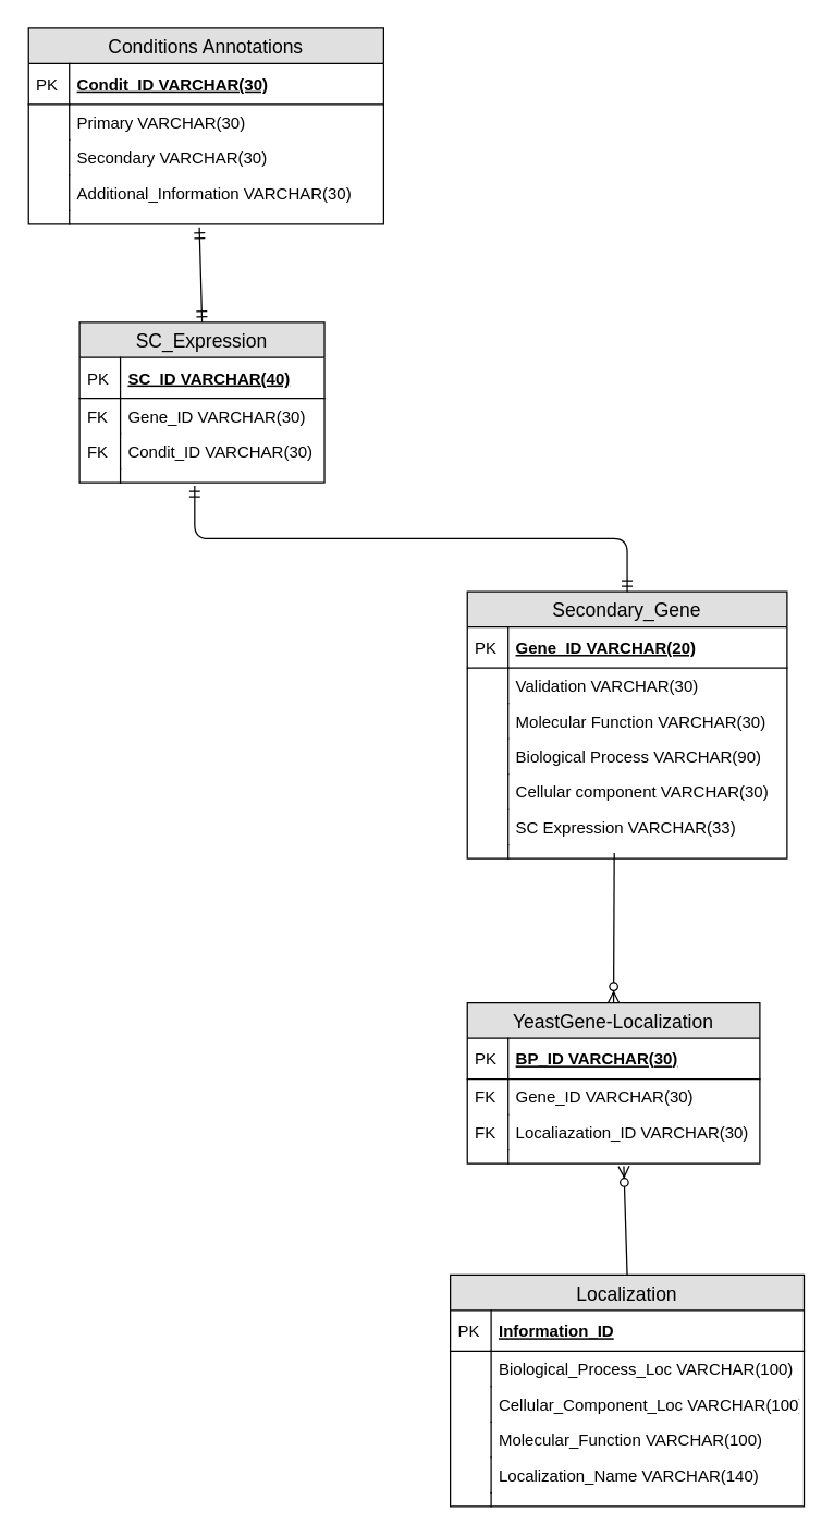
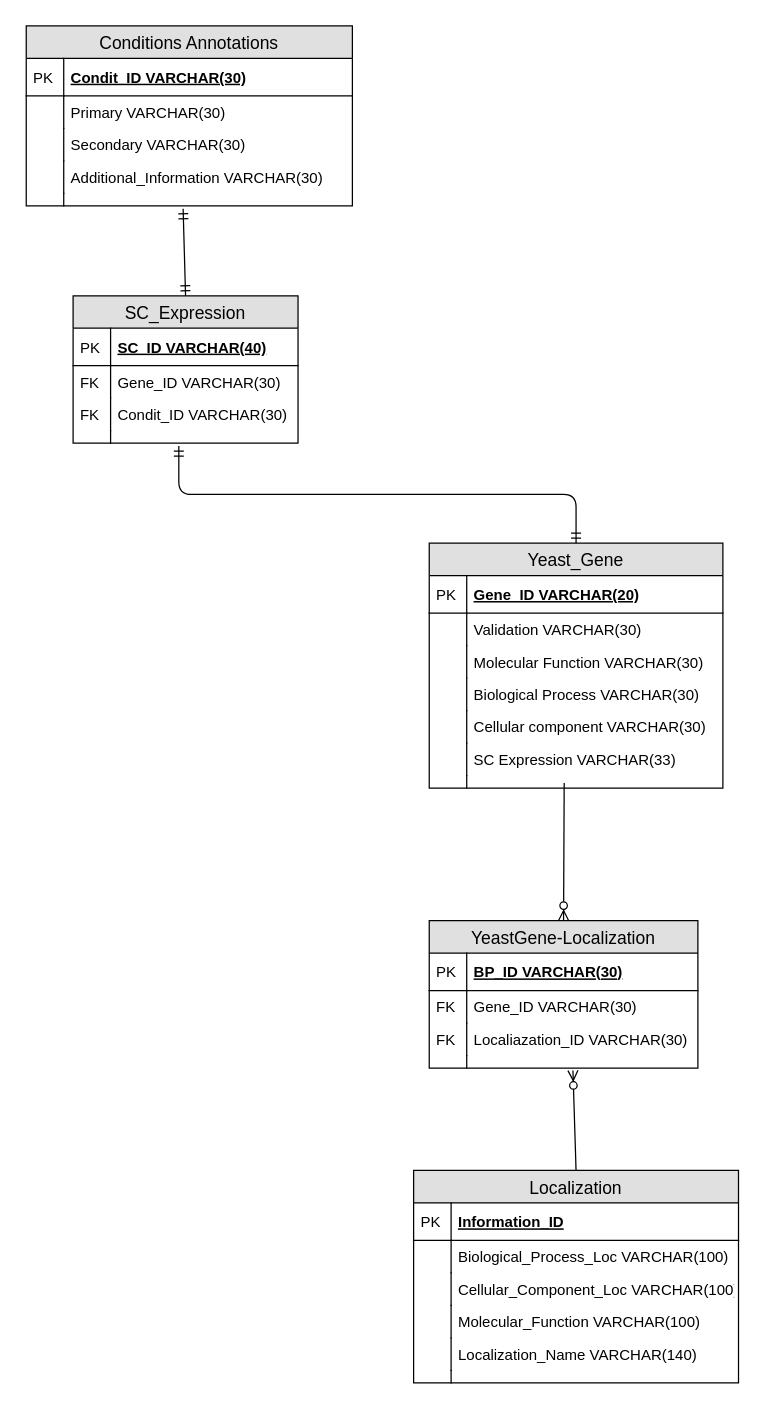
  <mxCell id="0" />
  <mxCell id="1" parent="0" />
  <mxCell id="2" value="Conditions Annotations" style="swimlane;fontStyle=0;childLayout=stackLayout;horizontal=1;startSize=26;fillColor=#e0e0e0;horizontalStack=0;resizeParent=1;resizeParentMax=0;resizeLast=0;collapsible=1;marginBottom=0;swimlaneFillColor=#ffffff;align=center;fontSize=14;" parent="1" vertex="1"><mxGeometry x="20.5" y="20" width="261" height="144" as="geometry" /></mxCell>
  <mxCell id="3" value="Condit_ID VARCHAR(30)" style="shape=partialRectangle;top=0;left=0;right=0;bottom=1;align=left;verticalAlign=middle;fillColor=none;spacingLeft=34;spacingRight=4;overflow=hidden;rotatable=0;points=[[0,0.5],[1,0.5]];portConstraint=eastwest;dropTarget=0;fontStyle=5;fontSize=12;" parent="2" vertex="1"><mxGeometry y="26" width="261" height="30" as="geometry" /></mxCell>
  <mxCell id="4" value="PK" style="shape=partialRectangle;top=0;left=0;bottom=0;fillColor=none;align=left;verticalAlign=middle;spacingLeft=4;spacingRight=4;overflow=hidden;rotatable=0;points=[];portConstraint=eastwest;part=1;fontSize=12;" parent="3" vertex="1" connectable="0"><mxGeometry width="30" height="30" as="geometry" /></mxCell>
  <mxCell id="5" value="Primary VARCHAR(30)" style="shape=partialRectangle;top=0;left=0;right=0;bottom=0;align=left;verticalAlign=top;fillColor=none;spacingLeft=34;spacingRight=4;overflow=hidden;rotatable=0;points=[[0,0.5],[1,0.5]];portConstraint=eastwest;dropTarget=0;fontSize=12;" parent="2" vertex="1"><mxGeometry y="56" width="261" height="26" as="geometry" /></mxCell>
  <mxCell id="6" value="" style="shape=partialRectangle;top=0;left=0;bottom=0;fillColor=none;align=left;verticalAlign=top;spacingLeft=4;spacingRight=4;overflow=hidden;rotatable=0;points=[];portConstraint=eastwest;part=1;fontSize=12;" parent="5" vertex="1" connectable="0"><mxGeometry width="30" height="26" as="geometry" /></mxCell>
  <mxCell id="7" value="Secondary VARCHAR(30)" style="shape=partialRectangle;top=0;left=0;right=0;bottom=0;align=left;verticalAlign=top;fillColor=none;spacingLeft=34;spacingRight=4;overflow=hidden;rotatable=0;points=[[0,0.5],[1,0.5]];portConstraint=eastwest;dropTarget=0;fontSize=12;" parent="2" vertex="1"><mxGeometry y="82" width="261" height="26" as="geometry" /></mxCell>
  <mxCell id="8" value="" style="shape=partialRectangle;top=0;left=0;bottom=0;fillColor=none;align=left;verticalAlign=top;spacingLeft=4;spacingRight=4;overflow=hidden;rotatable=0;points=[];portConstraint=eastwest;part=1;fontSize=12;" parent="7" vertex="1" connectable="0"><mxGeometry width="30" height="26" as="geometry" /></mxCell>
  <mxCell id="9" value="Additional_Information VARCHAR(30)" style="shape=partialRectangle;top=0;left=0;right=0;bottom=0;align=left;verticalAlign=top;fillColor=none;spacingLeft=34;spacingRight=4;overflow=hidden;rotatable=0;points=[[0,0.5],[1,0.5]];portConstraint=eastwest;dropTarget=0;fontSize=12;" parent="2" vertex="1"><mxGeometry y="108" width="261" height="26" as="geometry" /></mxCell>
  <mxCell id="10" value="" style="shape=partialRectangle;top=0;left=0;bottom=0;fillColor=none;align=left;verticalAlign=top;spacingLeft=4;spacingRight=4;overflow=hidden;rotatable=0;points=[];portConstraint=eastwest;part=1;fontSize=12;" parent="9" vertex="1" connectable="0"><mxGeometry width="30" height="26" as="geometry" /></mxCell>
  <mxCell id="11" value="" style="shape=partialRectangle;top=0;left=0;right=0;bottom=0;align=left;verticalAlign=top;fillColor=none;spacingLeft=34;spacingRight=4;overflow=hidden;rotatable=0;points=[[0,0.5],[1,0.5]];portConstraint=eastwest;dropTarget=0;fontSize=12;" parent="2" vertex="1"><mxGeometry y="134" width="261" height="10" as="geometry" /></mxCell>
  <mxCell id="12" value="" style="shape=partialRectangle;top=0;left=0;bottom=0;fillColor=none;align=left;verticalAlign=top;spacingLeft=4;spacingRight=4;overflow=hidden;rotatable=0;points=[];portConstraint=eastwest;part=1;fontSize=12;" parent="11" vertex="1" connectable="0"><mxGeometry width="30" height="10" as="geometry" /></mxCell>
- <mxCell id="13" value="Secondary_Gene" style="swimlane;fontStyle=0;childLayout=stackLayout;horizontal=1;startSize=26;fillColor=#e0e0e0;horizontalStack=0;resizeParent=1;resizeParentMax=0;resizeLast=0;collapsible=1;marginBottom=0;swimlaneFillColor=#ffffff;align=center;fontSize=14;" parent="1" vertex="1"><mxGeometry x="343" y="434" width="235" height="196" as="geometry" /></mxCell>
+ <mxCell id="13" value="Yeast_Gene" style="swimlane;fontStyle=0;childLayout=stackLayout;horizontal=1;startSize=26;fillColor=#e0e0e0;horizontalStack=0;resizeParent=1;resizeParentMax=0;resizeLast=0;collapsible=1;marginBottom=0;swimlaneFillColor=#ffffff;align=center;fontSize=14;" parent="1" vertex="1"><mxGeometry x="343" y="434" width="235" height="196" as="geometry" /></mxCell>
  <mxCell id="14" value="Gene_ID VARCHAR(20)" style="shape=partialRectangle;top=0;left=0;right=0;bottom=1;align=left;verticalAlign=middle;fillColor=none;spacingLeft=34;spacingRight=4;overflow=hidden;rotatable=0;points=[[0,0.5],[1,0.5]];portConstraint=eastwest;dropTarget=0;fontStyle=5;fontSize=12;" parent="13" vertex="1"><mxGeometry y="26" width="235" height="30" as="geometry" /></mxCell>
  <mxCell id="15" value="PK" style="shape=partialRectangle;top=0;left=0;bottom=0;fillColor=none;align=left;verticalAlign=middle;spacingLeft=4;spacingRight=4;overflow=hidden;rotatable=0;points=[];portConstraint=eastwest;part=1;fontSize=12;" parent="14" vertex="1" connectable="0"><mxGeometry width="30" height="30" as="geometry" /></mxCell>
  <mxCell id="16" value="Validation VARCHAR(30)" style="shape=partialRectangle;top=0;left=0;right=0;bottom=0;align=left;verticalAlign=top;fillColor=none;spacingLeft=34;spacingRight=4;overflow=hidden;rotatable=0;points=[[0,0.5],[1,0.5]];portConstraint=eastwest;dropTarget=0;fontSize=12;" parent="13" vertex="1"><mxGeometry y="56" width="235" height="26" as="geometry" /></mxCell>
  <mxCell id="17" value="" style="shape=partialRectangle;top=0;left=0;bottom=0;fillColor=none;align=left;verticalAlign=top;spacingLeft=4;spacingRight=4;overflow=hidden;rotatable=0;points=[];portConstraint=eastwest;part=1;fontSize=12;" parent="16" vertex="1" connectable="0"><mxGeometry width="30" height="26" as="geometry" /></mxCell>
  <mxCell id="18" value="Molecular Function VARCHAR(30)&#10;" style="shape=partialRectangle;top=0;left=0;right=0;bottom=0;align=left;verticalAlign=top;fillColor=none;spacingLeft=34;spacingRight=4;overflow=hidden;rotatable=0;points=[[0,0.5],[1,0.5]];portConstraint=eastwest;dropTarget=0;fontSize=12;" parent="13" vertex="1"><mxGeometry y="82" width="235" height="26" as="geometry" /></mxCell>
  <mxCell id="19" value="" style="shape=partialRectangle;top=0;left=0;bottom=0;fillColor=none;align=left;verticalAlign=top;spacingLeft=4;spacingRight=4;overflow=hidden;rotatable=0;points=[];portConstraint=eastwest;part=1;fontSize=12;" parent="18" vertex="1" connectable="0"><mxGeometry width="30" height="26" as="geometry" /></mxCell>
- <mxCell id="20" value="Biological Process VARCHAR(90)" style="shape=partialRectangle;top=0;left=0;right=0;bottom=0;align=left;verticalAlign=top;fillColor=none;spacingLeft=34;spacingRight=4;overflow=hidden;rotatable=0;points=[[0,0.5],[1,0.5]];portConstraint=eastwest;dropTarget=0;fontSize=12;" parent="13" vertex="1"><mxGeometry y="108" width="235" height="26" as="geometry" /></mxCell>
+ <mxCell id="20" value="Biological Process VARCHAR(30)" style="shape=partialRectangle;top=0;left=0;right=0;bottom=0;align=left;verticalAlign=top;fillColor=none;spacingLeft=34;spacingRight=4;overflow=hidden;rotatable=0;points=[[0,0.5],[1,0.5]];portConstraint=eastwest;dropTarget=0;fontSize=12;" parent="13" vertex="1"><mxGeometry y="108" width="235" height="26" as="geometry" /></mxCell>
  <mxCell id="21" value="" style="shape=partialRectangle;top=0;left=0;bottom=0;fillColor=none;align=left;verticalAlign=top;spacingLeft=4;spacingRight=4;overflow=hidden;rotatable=0;points=[];portConstraint=eastwest;part=1;fontSize=12;" parent="20" vertex="1" connectable="0"><mxGeometry width="30" height="26" as="geometry" /></mxCell>
  <mxCell id="22" value="Cellular component VARCHAR(30)" style="shape=partialRectangle;top=0;left=0;right=0;bottom=0;align=left;verticalAlign=top;fillColor=none;spacingLeft=34;spacingRight=4;overflow=hidden;rotatable=0;points=[[0,0.5],[1,0.5]];portConstraint=eastwest;dropTarget=0;fontSize=12;" parent="13" vertex="1"><mxGeometry y="134" width="235" height="26" as="geometry" /></mxCell>
  <mxCell id="23" value="" style="shape=partialRectangle;top=0;left=0;bottom=0;fillColor=none;align=left;verticalAlign=top;spacingLeft=4;spacingRight=4;overflow=hidden;rotatable=0;points=[];portConstraint=eastwest;part=1;fontSize=12;" parent="22" vertex="1" connectable="0"><mxGeometry width="30" height="26" as="geometry" /></mxCell>
  <mxCell id="24" value="SC Expression VARCHAR(33)" style="shape=partialRectangle;top=0;left=0;right=0;bottom=0;align=left;verticalAlign=top;fillColor=none;spacingLeft=34;spacingRight=4;overflow=hidden;rotatable=0;points=[[0,0.5],[1,0.5]];portConstraint=eastwest;dropTarget=0;fontSize=12;" parent="13" vertex="1"><mxGeometry y="160" width="235" height="26" as="geometry" /></mxCell>
  <mxCell id="25" value="" style="shape=partialRectangle;top=0;left=0;bottom=0;fillColor=none;align=left;verticalAlign=top;spacingLeft=4;spacingRight=4;overflow=hidden;rotatable=0;points=[];portConstraint=eastwest;part=1;fontSize=12;" parent="24" vertex="1" connectable="0"><mxGeometry width="30" height="26" as="geometry" /></mxCell>
  <mxCell id="26" value="" style="shape=partialRectangle;top=0;left=0;right=0;bottom=0;align=left;verticalAlign=top;fillColor=none;spacingLeft=34;spacingRight=4;overflow=hidden;rotatable=0;points=[[0,0.5],[1,0.5]];portConstraint=eastwest;dropTarget=0;fontSize=12;" parent="13" vertex="1"><mxGeometry y="186" width="235" height="10" as="geometry" /></mxCell>
  <mxCell id="27" value="" style="shape=partialRectangle;top=0;left=0;bottom=0;fillColor=none;align=left;verticalAlign=top;spacingLeft=4;spacingRight=4;overflow=hidden;rotatable=0;points=[];portConstraint=eastwest;part=1;fontSize=12;" parent="26" vertex="1" connectable="0"><mxGeometry width="30" height="10" as="geometry" /></mxCell>
  <mxCell id="28" value="Localization" style="swimlane;fontStyle=0;childLayout=stackLayout;horizontal=1;startSize=26;fillColor=#e0e0e0;horizontalStack=0;resizeParent=1;resizeParentMax=0;resizeLast=0;collapsible=1;marginBottom=0;swimlaneFillColor=#ffffff;align=center;fontSize=14;" parent="1" vertex="1"><mxGeometry x="330.5" y="936" width="260" height="170" as="geometry" /></mxCell>
  <mxCell id="29" value="Information_ID" style="shape=partialRectangle;top=0;left=0;right=0;bottom=1;align=left;verticalAlign=middle;fillColor=none;spacingLeft=34;spacingRight=4;overflow=hidden;rotatable=0;points=[[0,0.5],[1,0.5]];portConstraint=eastwest;dropTarget=0;fontStyle=5;fontSize=12;" parent="28" vertex="1"><mxGeometry y="26" width="260" height="30" as="geometry" /></mxCell>
  <mxCell id="30" value="PK" style="shape=partialRectangle;top=0;left=0;bottom=0;fillColor=none;align=left;verticalAlign=middle;spacingLeft=4;spacingRight=4;overflow=hidden;rotatable=0;points=[];portConstraint=eastwest;part=1;fontSize=12;" parent="29" vertex="1" connectable="0"><mxGeometry width="30" height="30" as="geometry" /></mxCell>
  <mxCell id="31" value="Biological_Process_Loc VARCHAR(100)" style="shape=partialRectangle;top=0;left=0;right=0;bottom=0;align=left;verticalAlign=top;fillColor=none;spacingLeft=34;spacingRight=4;overflow=hidden;rotatable=0;points=[[0,0.5],[1,0.5]];portConstraint=eastwest;dropTarget=0;fontSize=12;" parent="28" vertex="1"><mxGeometry y="56" width="260" height="26" as="geometry" /></mxCell>
  <mxCell id="32" value="" style="shape=partialRectangle;top=0;left=0;bottom=0;fillColor=none;align=left;verticalAlign=top;spacingLeft=4;spacingRight=4;overflow=hidden;rotatable=0;points=[];portConstraint=eastwest;part=1;fontSize=12;" parent="31" vertex="1" connectable="0"><mxGeometry width="30" height="26" as="geometry" /></mxCell>
  <mxCell id="33" value="Cellular_Component_Loc VARCHAR(100)" style="shape=partialRectangle;top=0;left=0;right=0;bottom=0;align=left;verticalAlign=top;fillColor=none;spacingLeft=34;spacingRight=4;overflow=hidden;rotatable=0;points=[[0,0.5],[1,0.5]];portConstraint=eastwest;dropTarget=0;fontSize=12;" parent="28" vertex="1"><mxGeometry y="82" width="260" height="26" as="geometry" /></mxCell>
  <mxCell id="34" value="" style="shape=partialRectangle;top=0;left=0;bottom=0;fillColor=none;align=left;verticalAlign=top;spacingLeft=4;spacingRight=4;overflow=hidden;rotatable=0;points=[];portConstraint=eastwest;part=1;fontSize=12;" parent="33" vertex="1" connectable="0"><mxGeometry width="30" height="26" as="geometry" /></mxCell>
  <mxCell id="35" value="Molecular_Function VARCHAR(100)" style="shape=partialRectangle;top=0;left=0;right=0;bottom=0;align=left;verticalAlign=top;fillColor=none;spacingLeft=34;spacingRight=4;overflow=hidden;rotatable=0;points=[[0,0.5],[1,0.5]];portConstraint=eastwest;dropTarget=0;fontSize=12;" parent="28" vertex="1"><mxGeometry y="108" width="260" height="26" as="geometry" /></mxCell>
  <mxCell id="36" value="" style="shape=partialRectangle;top=0;left=0;bottom=0;fillColor=none;align=left;verticalAlign=top;spacingLeft=4;spacingRight=4;overflow=hidden;rotatable=0;points=[];portConstraint=eastwest;part=1;fontSize=12;" parent="35" vertex="1" connectable="0"><mxGeometry width="30" height="26" as="geometry" /></mxCell>
  <mxCell id="37" value="Localization_Name VARCHAR(140)" style="shape=partialRectangle;top=0;left=0;right=0;bottom=0;align=left;verticalAlign=top;fillColor=none;spacingLeft=34;spacingRight=4;overflow=hidden;rotatable=0;points=[[0,0.5],[1,0.5]];portConstraint=eastwest;dropTarget=0;fontSize=12;" vertex="1" parent="28"><mxGeometry y="134" width="260" height="26" as="geometry" /></mxCell>
  <mxCell id="38" value="" style="shape=partialRectangle;top=0;left=0;bottom=0;fillColor=none;align=left;verticalAlign=top;spacingLeft=4;spacingRight=4;overflow=hidden;rotatable=0;points=[];portConstraint=eastwest;part=1;fontSize=12;" vertex="1" connectable="0" parent="37"><mxGeometry width="30" height="26" as="geometry" /></mxCell>
  <mxCell id="39" value="" style="shape=partialRectangle;top=0;left=0;right=0;bottom=0;align=left;verticalAlign=top;fillColor=none;spacingLeft=34;spacingRight=4;overflow=hidden;rotatable=0;points=[[0,0.5],[1,0.5]];portConstraint=eastwest;dropTarget=0;fontSize=12;" parent="28" vertex="1"><mxGeometry y="160" width="260" height="10" as="geometry" /></mxCell>
  <mxCell id="40" value="" style="shape=partialRectangle;top=0;left=0;bottom=0;fillColor=none;align=left;verticalAlign=top;spacingLeft=4;spacingRight=4;overflow=hidden;rotatable=0;points=[];portConstraint=eastwest;part=1;fontSize=12;" parent="39" vertex="1" connectable="0"><mxGeometry width="30" height="10" as="geometry" /></mxCell>
  <mxCell id="41" value="SC_Expression" style="swimlane;fontStyle=0;childLayout=stackLayout;horizontal=1;startSize=26;fillColor=#e0e0e0;horizontalStack=0;resizeParent=1;resizeParentMax=0;resizeLast=0;collapsible=1;marginBottom=0;swimlaneFillColor=#ffffff;align=center;fontSize=14;" vertex="1" parent="1"><mxGeometry x="58" y="236" width="180" height="118" as="geometry" /></mxCell>
  <mxCell id="42" value="SC_ID VARCHAR(40)" style="shape=partialRectangle;top=0;left=0;right=0;bottom=1;align=left;verticalAlign=middle;fillColor=none;spacingLeft=34;spacingRight=4;overflow=hidden;rotatable=0;points=[[0,0.5],[1,0.5]];portConstraint=eastwest;dropTarget=0;fontStyle=5;fontSize=12;" vertex="1" parent="41"><mxGeometry y="26" width="180" height="30" as="geometry" /></mxCell>
  <mxCell id="43" value="PK" style="shape=partialRectangle;top=0;left=0;bottom=0;fillColor=none;align=left;verticalAlign=middle;spacingLeft=4;spacingRight=4;overflow=hidden;rotatable=0;points=[];portConstraint=eastwest;part=1;fontSize=12;" vertex="1" connectable="0" parent="42"><mxGeometry width="30" height="30" as="geometry" /></mxCell>
  <mxCell id="44" value="Gene_ID VARCHAR(30)" style="shape=partialRectangle;top=0;left=0;right=0;bottom=0;align=left;verticalAlign=top;fillColor=none;spacingLeft=34;spacingRight=4;overflow=hidden;rotatable=0;points=[[0,0.5],[1,0.5]];portConstraint=eastwest;dropTarget=0;fontSize=12;" vertex="1" parent="41"><mxGeometry y="56" width="180" height="26" as="geometry" /></mxCell>
  <mxCell id="45" value="FK" style="shape=partialRectangle;top=0;left=0;bottom=0;fillColor=none;align=left;verticalAlign=top;spacingLeft=4;spacingRight=4;overflow=hidden;rotatable=0;points=[];portConstraint=eastwest;part=1;fontSize=12;" vertex="1" connectable="0" parent="44"><mxGeometry width="30" height="26" as="geometry" /></mxCell>
  <mxCell id="46" value="Condit_ID VARCHAR(30)" style="shape=partialRectangle;top=0;left=0;right=0;bottom=0;align=left;verticalAlign=top;fillColor=none;spacingLeft=34;spacingRight=4;overflow=hidden;rotatable=0;points=[[0,0.5],[1,0.5]];portConstraint=eastwest;dropTarget=0;fontSize=12;" vertex="1" parent="41"><mxGeometry y="82" width="180" height="26" as="geometry" /></mxCell>
  <mxCell id="47" value="FK" style="shape=partialRectangle;top=0;left=0;bottom=0;fillColor=none;align=left;verticalAlign=top;spacingLeft=4;spacingRight=4;overflow=hidden;rotatable=0;points=[];portConstraint=eastwest;part=1;fontSize=12;" vertex="1" connectable="0" parent="46"><mxGeometry width="30" height="26" as="geometry" /></mxCell>
  <mxCell id="48" value="" style="shape=partialRectangle;top=0;left=0;right=0;bottom=0;align=left;verticalAlign=top;fillColor=none;spacingLeft=34;spacingRight=4;overflow=hidden;rotatable=0;points=[[0,0.5],[1,0.5]];portConstraint=eastwest;dropTarget=0;fontSize=12;" vertex="1" parent="41"><mxGeometry y="108" width="180" height="10" as="geometry" /></mxCell>
  <mxCell id="49" value="" style="shape=partialRectangle;top=0;left=0;bottom=0;fillColor=none;align=left;verticalAlign=top;spacingLeft=4;spacingRight=4;overflow=hidden;rotatable=0;points=[];portConstraint=eastwest;part=1;fontSize=12;" vertex="1" connectable="0" parent="48"><mxGeometry width="30" height="10" as="geometry" /></mxCell>
  <mxCell id="50" value="" style="fontSize=12;html=1;endArrow=ERmandOne;startArrow=ERmandOne;entryX=0.481;entryY=1.233;entryDx=0;entryDy=0;entryPerimeter=0;exitX=0.5;exitY=0;exitDx=0;exitDy=0;" edge="1" parent="1" source="41" target="11"><mxGeometry width="100" height="100" relative="1" as="geometry"><mxPoint x="181.5" y="266" as="sourcePoint" /><mxPoint x="281.5" y="166" as="targetPoint" /></mxGeometry></mxCell>
  <mxCell id="51" value="" style="fontSize=12;html=1;endArrow=ERmandOne;startArrow=ERmandOne;entryX=0.47;entryY=1.233;entryDx=0;entryDy=0;entryPerimeter=0;exitX=0.5;exitY=0;exitDx=0;exitDy=0;edgeStyle=elbowEdgeStyle;elbow=vertical;" edge="1" parent="1" source="13" target="48"><mxGeometry width="100" height="100" relative="1" as="geometry"><mxPoint x="320" y="433.5" as="sourcePoint" /><mxPoint x="278.041" y="333.83" as="targetPoint" /></mxGeometry></mxCell>
  <mxCell id="52" style="edgeStyle=elbowEdgeStyle;rounded=0;orthogonalLoop=1;jettySize=auto;elbow=vertical;html=1;exitX=0.75;exitY=0;exitDx=0;exitDy=0;" edge="1" parent="1" source="41" target="41"><mxGeometry relative="1" as="geometry" /></mxCell>
  <mxCell id="53" value="YeastGene-Localization" style="swimlane;fontStyle=0;childLayout=stackLayout;horizontal=1;startSize=26;fillColor=#e0e0e0;horizontalStack=0;resizeParent=1;resizeParentMax=0;resizeLast=0;collapsible=1;marginBottom=0;swimlaneFillColor=#ffffff;align=center;fontSize=14;" vertex="1" parent="1"><mxGeometry x="343" y="736" width="215" height="118" as="geometry" /></mxCell>
  <mxCell id="54" value="BP_ID VARCHAR(30)" style="shape=partialRectangle;top=0;left=0;right=0;bottom=1;align=left;verticalAlign=middle;fillColor=none;spacingLeft=34;spacingRight=4;overflow=hidden;rotatable=0;points=[[0,0.5],[1,0.5]];portConstraint=eastwest;dropTarget=0;fontStyle=5;fontSize=12;" vertex="1" parent="53"><mxGeometry y="26" width="215" height="30" as="geometry" /></mxCell>
  <mxCell id="55" value="PK" style="shape=partialRectangle;top=0;left=0;bottom=0;fillColor=none;align=left;verticalAlign=middle;spacingLeft=4;spacingRight=4;overflow=hidden;rotatable=0;points=[];portConstraint=eastwest;part=1;fontSize=12;" vertex="1" connectable="0" parent="54"><mxGeometry width="30" height="30" as="geometry" /></mxCell>
  <mxCell id="56" value="Gene_ID VARCHAR(30)" style="shape=partialRectangle;top=0;left=0;right=0;bottom=0;align=left;verticalAlign=top;fillColor=none;spacingLeft=34;spacingRight=4;overflow=hidden;rotatable=0;points=[[0,0.5],[1,0.5]];portConstraint=eastwest;dropTarget=0;fontSize=12;" vertex="1" parent="53"><mxGeometry y="56" width="215" height="26" as="geometry" /></mxCell>
  <mxCell id="57" value="FK" style="shape=partialRectangle;top=0;left=0;bottom=0;fillColor=none;align=left;verticalAlign=top;spacingLeft=4;spacingRight=4;overflow=hidden;rotatable=0;points=[];portConstraint=eastwest;part=1;fontSize=12;" vertex="1" connectable="0" parent="56"><mxGeometry width="30" height="26" as="geometry" /></mxCell>
  <mxCell id="58" value="Localiazation_ID VARCHAR(30)" style="shape=partialRectangle;top=0;left=0;right=0;bottom=0;align=left;verticalAlign=top;fillColor=none;spacingLeft=34;spacingRight=4;overflow=hidden;rotatable=0;points=[[0,0.5],[1,0.5]];portConstraint=eastwest;dropTarget=0;fontSize=12;" vertex="1" parent="53"><mxGeometry y="82" width="215" height="26" as="geometry" /></mxCell>
  <mxCell id="59" value="FK" style="shape=partialRectangle;top=0;left=0;bottom=0;fillColor=none;align=left;verticalAlign=top;spacingLeft=4;spacingRight=4;overflow=hidden;rotatable=0;points=[];portConstraint=eastwest;part=1;fontSize=12;" vertex="1" connectable="0" parent="58"><mxGeometry width="30" height="26" as="geometry" /></mxCell>
  <mxCell id="60" value="" style="shape=partialRectangle;top=0;left=0;right=0;bottom=0;align=left;verticalAlign=top;fillColor=none;spacingLeft=34;spacingRight=4;overflow=hidden;rotatable=0;points=[[0,0.5],[1,0.5]];portConstraint=eastwest;dropTarget=0;fontSize=12;" vertex="1" parent="53"><mxGeometry y="108" width="215" height="10" as="geometry" /></mxCell>
  <mxCell id="61" value="" style="shape=partialRectangle;top=0;left=0;bottom=0;fillColor=none;align=left;verticalAlign=top;spacingLeft=4;spacingRight=4;overflow=hidden;rotatable=0;points=[];portConstraint=eastwest;part=1;fontSize=12;" vertex="1" connectable="0" parent="60"><mxGeometry width="30" height="10" as="geometry" /></mxCell>
  <mxCell id="62" value="" style="fontSize=12;html=1;endArrow=ERzeroToMany;endFill=1;entryX=0.5;entryY=0;entryDx=0;entryDy=0;" edge="1" parent="1" target="53"><mxGeometry width="100" height="100" relative="1" as="geometry"><mxPoint x="451" y="626" as="sourcePoint" /><mxPoint x="358.167" y="874.5" as="targetPoint" /></mxGeometry></mxCell>
  <mxCell id="63" value="" style="fontSize=12;html=1;endArrow=ERzeroToMany;endFill=1;exitX=0.5;exitY=0;exitDx=0;exitDy=0;" edge="1" parent="1" source="28"><mxGeometry width="100" height="100" relative="1" as="geometry"><mxPoint x="28" y="1216" as="sourcePoint" /><mxPoint x="458" y="856" as="targetPoint" /></mxGeometry></mxCell>
